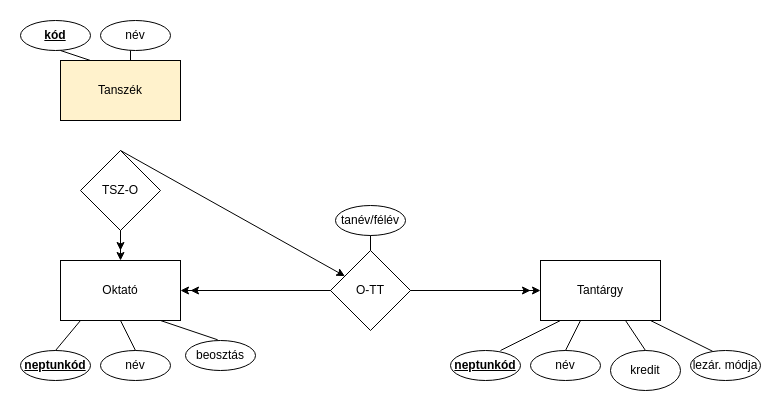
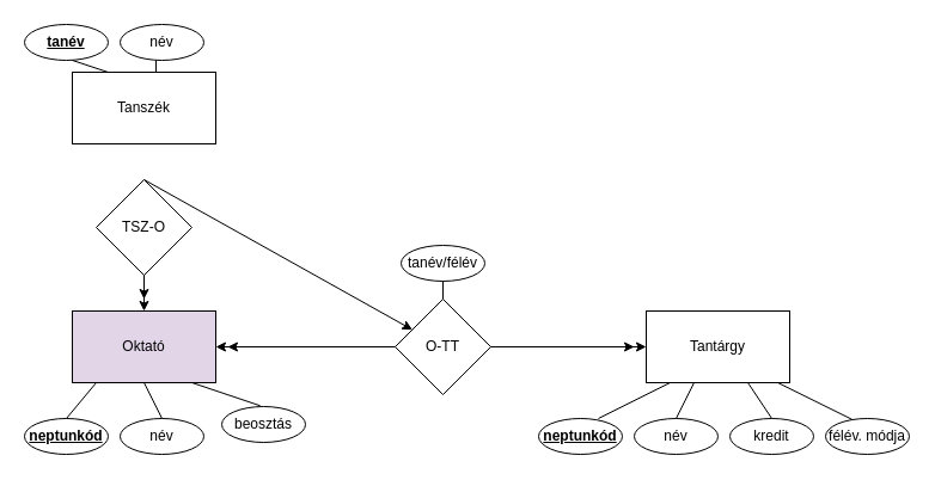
  <mxCell id="0" />
  <mxCell id="1" parent="0" />
- <mxCell id="2" value="Tanszék" style="rounded=0;whiteSpace=wrap;html=1;fillColor=#fff2cc;" vertex="1" parent="1"><mxGeometry x="60" y="60" width="120" height="60" as="geometry" /></mxCell>
- <mxCell id="3" value="Oktató" style="rounded=0;whiteSpace=wrap;html=1;" vertex="1" parent="1"><mxGeometry x="60" y="260" width="120" height="60" as="geometry" /></mxCell>
+ <mxCell id="2" value="Tanszék" style="rounded=0;whiteSpace=wrap;html=1;" vertex="1" parent="1"><mxGeometry x="60" y="60" width="120" height="60" as="geometry" /></mxCell>
+ <mxCell id="3" value="Oktató" style="rounded=0;whiteSpace=wrap;html=1;fillColor=#e1d5e7;" vertex="1" parent="1"><mxGeometry x="60" y="260" width="120" height="60" as="geometry" /></mxCell>
  <mxCell id="4" value="Tantárgy" style="rounded=0;whiteSpace=wrap;html=1;" vertex="1" parent="1"><mxGeometry x="540" y="260" width="120" height="60" as="geometry" /></mxCell>
  <mxCell id="5" value="TSZ-O" style="rhombus;whiteSpace=wrap;html=1;" vertex="1" parent="1"><mxGeometry x="80" y="150" width="80" height="80" as="geometry" /></mxCell>
  <mxCell id="6" value="O-TT" style="rhombus;whiteSpace=wrap;html=1;" vertex="1" parent="1"><mxGeometry x="330" y="250" width="80" height="80" as="geometry" /></mxCell>
  <mxCell id="7" value="" style="endArrow=classic;html=1;rounded=0;" edge="1" parent="1" target="3"><mxGeometry width="50" height="50" relative="1" as="geometry"><mxPoint x="120" y="230" as="sourcePoint" /><mxPoint x="170" y="180" as="targetPoint" /></mxGeometry></mxCell>
  <mxCell id="8" value="" style="endArrow=classic;html=1;rounded=0;" edge="1" parent="1"><mxGeometry width="50" height="50" relative="1" as="geometry"><mxPoint x="120" y="230" as="sourcePoint" /><mxPoint x="120" y="250" as="targetPoint" /></mxGeometry></mxCell>
  <mxCell id="9" value="" style="endArrow=classic;html=1;rounded=0;exitX=0.5;exitY=0;exitDx=0;exitDy=0;" edge="1" parent="1" source="5" target="6"><mxGeometry width="50" height="50" relative="1" as="geometry"><mxPoint x="110" y="160" as="sourcePoint" /><mxPoint x="160" y="110" as="targetPoint" /></mxGeometry></mxCell>
  <mxCell id="10" value="" style="endArrow=classic;html=1;rounded=0;entryX=0;entryY=0.5;entryDx=0;entryDy=0;" edge="1" parent="1" target="4"><mxGeometry width="50" height="50" relative="1" as="geometry"><mxPoint x="410" y="290" as="sourcePoint" /><mxPoint x="460" y="240" as="targetPoint" /></mxGeometry></mxCell>
  <mxCell id="11" value="" style="endArrow=classic;html=1;rounded=0;entryX=1;entryY=0.5;entryDx=0;entryDy=0;" edge="1" parent="1" target="3"><mxGeometry width="50" height="50" relative="1" as="geometry"><mxPoint x="330" y="290" as="sourcePoint" /><mxPoint x="380" y="240" as="targetPoint" /></mxGeometry></mxCell>
  <mxCell id="12" value="" style="endArrow=classic;html=1;rounded=0;" edge="1" parent="1"><mxGeometry width="50" height="50" relative="1" as="geometry"><mxPoint x="410" y="290" as="sourcePoint" /><mxPoint x="530" y="290" as="targetPoint" /></mxGeometry></mxCell>
  <mxCell id="13" value="" style="endArrow=classic;html=1;rounded=0;" edge="1" parent="1"><mxGeometry width="50" height="50" relative="1" as="geometry"><mxPoint x="330" y="290" as="sourcePoint" /><mxPoint x="190" y="290" as="targetPoint" /></mxGeometry></mxCell>
- <mxCell id="14" value="&lt;b&gt;&lt;u&gt;kód&lt;/u&gt;&lt;/b&gt;" style="ellipse;whiteSpace=wrap;html=1;" vertex="1" parent="1"><mxGeometry y="20" width="70" height="30" as="geometry" x="20" /></mxCell>
+ <mxCell id="14" value="&lt;b&gt;&lt;u&gt;tanév&lt;/u&gt;&lt;/b&gt;" style="ellipse;whiteSpace=wrap;html=1;" vertex="1" parent="1"><mxGeometry y="20" width="70" height="30" as="geometry" x="20" /></mxCell>
  <mxCell id="15" value="beosztás" style="ellipse;whiteSpace=wrap;html=1;" vertex="1" parent="1"><mxGeometry x="185" y="340" width="70" height="30" as="geometry" /></mxCell>
  <mxCell id="16" value="név" style="ellipse;whiteSpace=wrap;html=1;" vertex="1" parent="1"><mxGeometry x="100" y="350" width="70" height="30" as="geometry" /></mxCell>
  <mxCell id="17" value="&lt;b&gt;&lt;u&gt;neptunkód&lt;/u&gt;&lt;/b&gt;" style="ellipse;whiteSpace=wrap;html=1;" vertex="1" parent="1"><mxGeometry y="350" width="70" height="30" as="geometry" x="20" /></mxCell>
  <mxCell id="18" value="&lt;b&gt;&lt;u&gt;neptunkód&lt;/u&gt;&lt;/b&gt;" style="ellipse;whiteSpace=wrap;html=1;" vertex="1" parent="1"><mxGeometry x="450" y="350" width="70" height="30" as="geometry" /></mxCell>
  <mxCell id="19" value="név" style="ellipse;whiteSpace=wrap;html=1;" vertex="1" parent="1"><mxGeometry x="100" y="20" width="70" height="30" as="geometry" /></mxCell>
- <mxCell id="20" value="lezár. módja" style="ellipse;whiteSpace=wrap;html=1;" vertex="1" parent="1"><mxGeometry x="690" y="350" width="70" height="30" as="geometry" /></mxCell>
- <mxCell id="21" value="kredit" style="ellipse;whiteSpace=wrap;html=1;" vertex="1" parent="1"><mxGeometry x="610" y="350" width="70" height="40" as="geometry" /></mxCell>
+ <mxCell id="20" value="félév. módja" style="ellipse;whiteSpace=wrap;html=1;" vertex="1" parent="1"><mxGeometry x="690" y="350" width="70" height="30" as="geometry" /></mxCell>
+ <mxCell id="21" value="kredit" style="ellipse;whiteSpace=wrap;html=1;" vertex="1" parent="1"><mxGeometry x="610" y="350" width="70" height="30" as="geometry" /></mxCell>
  <mxCell id="22" value="név" style="ellipse;whiteSpace=wrap;html=1;" vertex="1" parent="1"><mxGeometry x="530" y="350" width="70" height="30" as="geometry" /></mxCell>
  <mxCell id="23" value="" style="endArrow=none;html=1;rounded=0;" edge="1" parent="1"><mxGeometry width="50" height="50" relative="1" as="geometry"><mxPoint x="130" y="60" as="sourcePoint" /><mxPoint x="130" y="50" as="targetPoint" /></mxGeometry></mxCell>
  <mxCell id="24" value="" style="endArrow=none;html=1;rounded=0;exitX=0.25;exitY=0;exitDx=0;exitDy=0;" edge="1" parent="1" source="2"><mxGeometry width="50" height="50" relative="1" as="geometry"><mxPoint x="10" y="100" as="sourcePoint" /><mxPoint x="60" y="50" as="targetPoint" /></mxGeometry></mxCell>
  <mxCell id="25" value="" style="endArrow=none;html=1;rounded=0;exitX=0.5;exitY=0;exitDx=0;exitDy=0;" edge="1" parent="1" source="17"><mxGeometry width="50" height="50" relative="1" as="geometry"><mxPoint x="30" y="370" as="sourcePoint" /><mxPoint x="80" y="320" as="targetPoint" /></mxGeometry></mxCell>
  <mxCell id="26" value="" style="endArrow=none;html=1;rounded=0;exitX=0.46;exitY=-0.023;exitDx=0;exitDy=0;exitPerimeter=0;" edge="1" parent="1" source="15"><mxGeometry width="50" height="50" relative="1" as="geometry"><mxPoint x="110" y="370" as="sourcePoint" /><mxPoint x="160" y="320" as="targetPoint" /></mxGeometry></mxCell>
  <mxCell id="27" value="" style="endArrow=none;html=1;rounded=0;exitX=0.5;exitY=0;exitDx=0;exitDy=0;" edge="1" parent="1" source="16"><mxGeometry width="50" height="50" relative="1" as="geometry"><mxPoint x="70" y="370" as="sourcePoint" /><mxPoint x="120" y="320" as="targetPoint" /></mxGeometry></mxCell>
  <mxCell id="28" value="" style="endArrow=none;html=1;rounded=0;" edge="1" parent="1"><mxGeometry width="50" height="50" relative="1" as="geometry"><mxPoint x="500" y="350" as="sourcePoint" /><mxPoint x="560" y="320" as="targetPoint" /></mxGeometry></mxCell>
  <mxCell id="29" value="" style="endArrow=none;html=1;rounded=0;exitX=0.5;exitY=0;exitDx=0;exitDy=0;" edge="1" parent="1" source="22"><mxGeometry width="50" height="50" relative="1" as="geometry"><mxPoint x="530" y="370" as="sourcePoint" /><mxPoint x="580" y="320" as="targetPoint" /></mxGeometry></mxCell>
  <mxCell id="30" value="" style="endArrow=none;html=1;rounded=0;exitX=0.5;exitY=0;exitDx=0;exitDy=0;" edge="1" parent="1" source="21"><mxGeometry width="50" height="50" relative="1" as="geometry"><mxPoint x="575" y="370" as="sourcePoint" /><mxPoint x="625" y="320" as="targetPoint" /></mxGeometry></mxCell>
  <mxCell id="31" value="" style="endArrow=none;html=1;rounded=0;exitX=0.317;exitY=0.027;exitDx=0;exitDy=0;exitPerimeter=0;" edge="1" parent="1" source="20"><mxGeometry width="50" height="50" relative="1" as="geometry"><mxPoint x="600" y="370" as="sourcePoint" /><mxPoint x="650" y="320" as="targetPoint" /></mxGeometry></mxCell>
  <mxCell id="32" value="tanév/félév" style="ellipse;whiteSpace=wrap;html=1;" vertex="1" parent="1"><mxGeometry x="335" y="205" width="70" height="30" as="geometry" /></mxCell>
  <mxCell id="33" value="" style="endArrow=none;html=1;rounded=0;exitX=0.5;exitY=0;exitDx=0;exitDy=0;" edge="1" parent="1" source="6"><mxGeometry width="50" height="50" relative="1" as="geometry"><mxPoint x="320" y="285" as="sourcePoint" /><mxPoint x="370" y="235" as="targetPoint" /></mxGeometry></mxCell>
